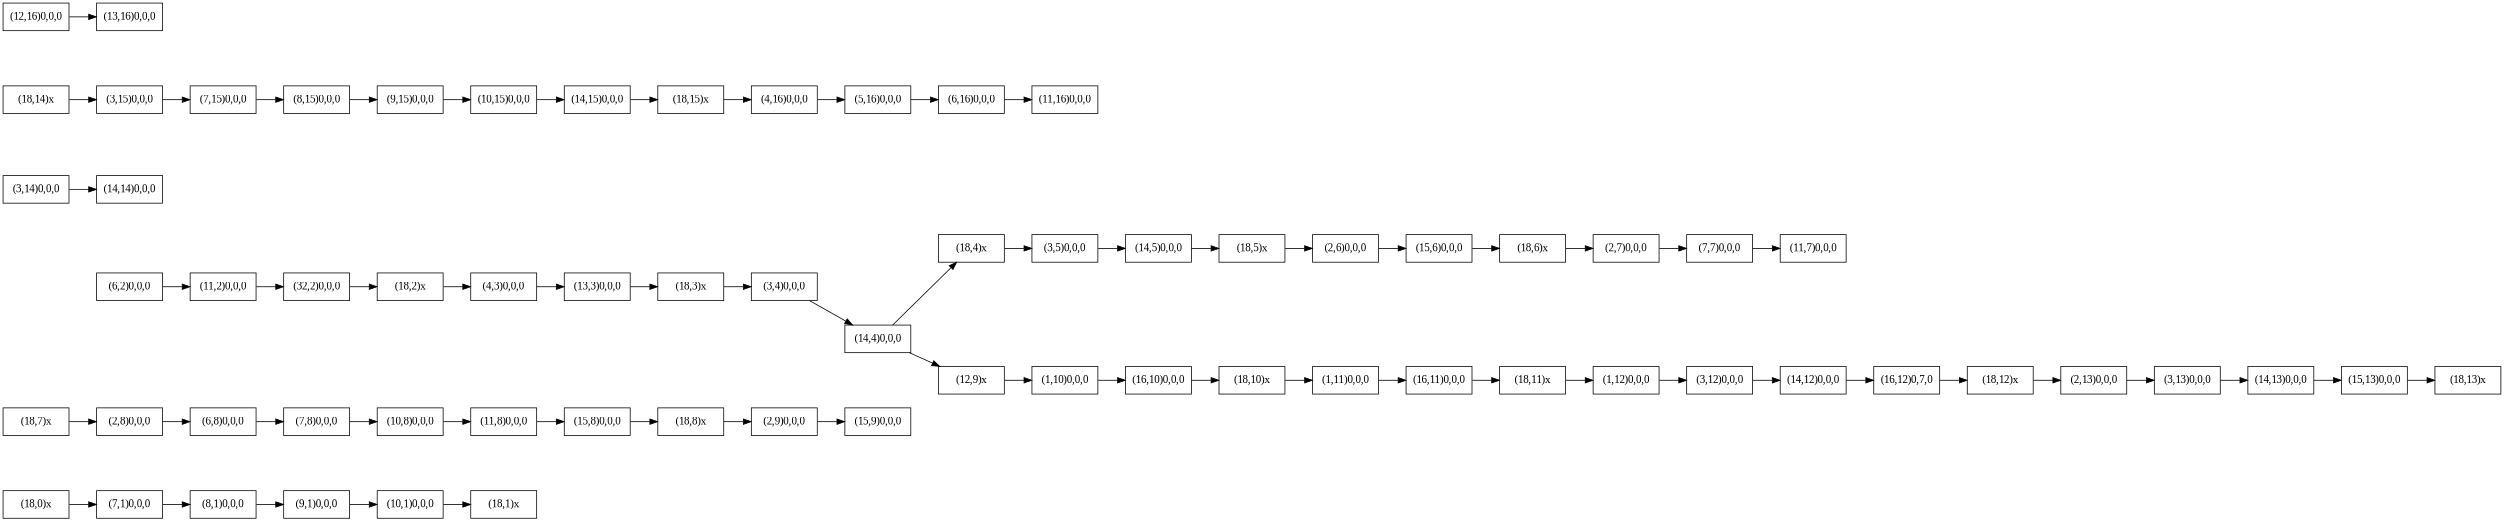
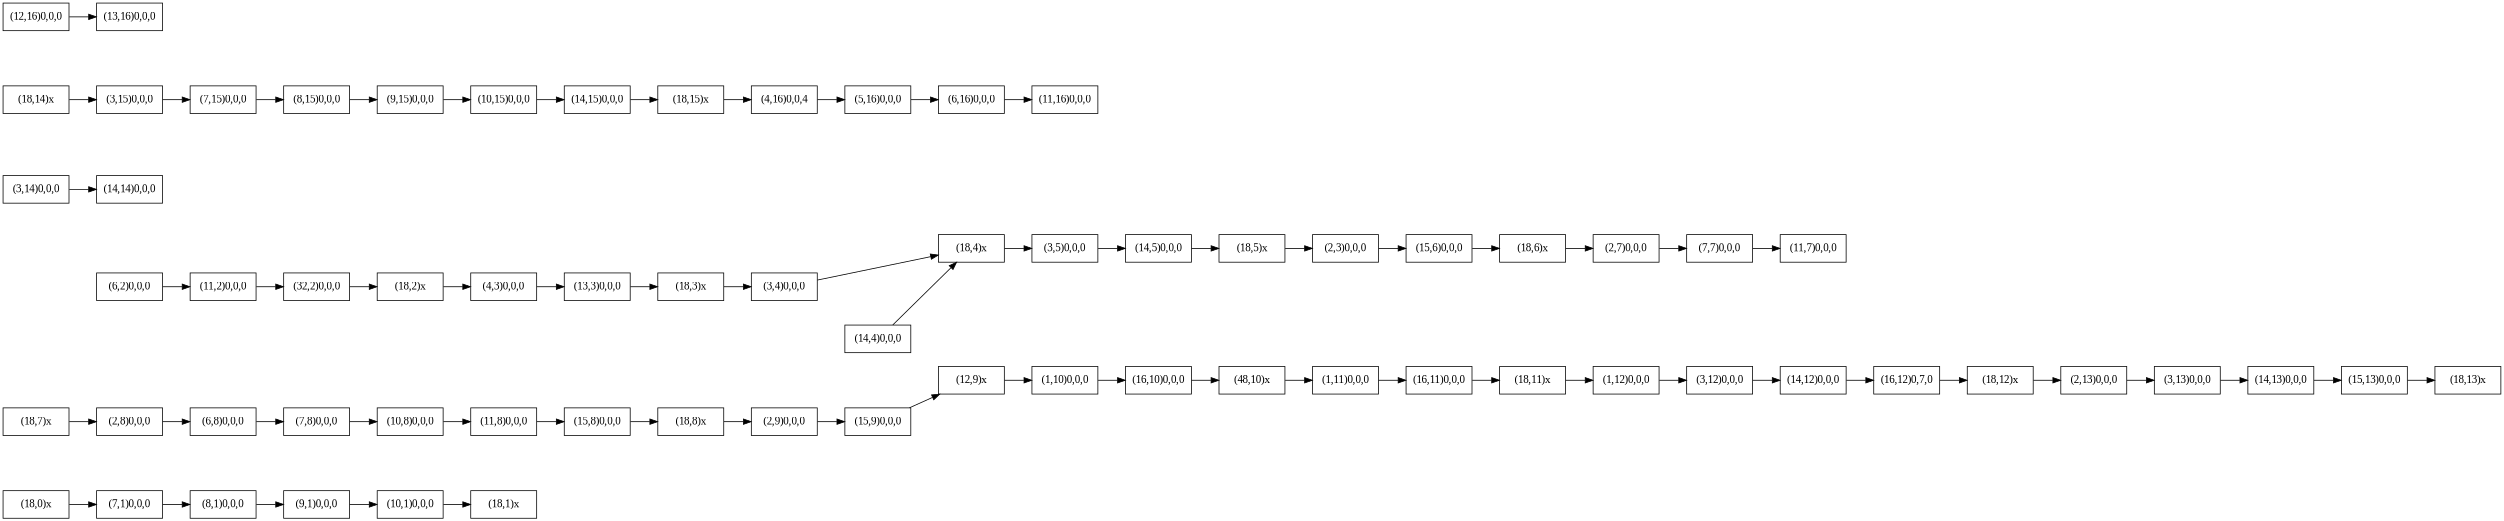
  digraph {
    fontname="Liberation Serif"
    nodesep=1
    rankdir=LR
    node [fontname="Liberation Serif" shape=rectangle]
    edge [fontname="Liberation Serif"]
    n1 [height=0.5 label="(18,0)x" width=1.2]
    n2 [height=0.5 label="(7,1)0,0,0" width=1.2]
    n3 [height=0.5 label="(8,1)0,0,0" width=1.2]
    n4 [height=0.5 label="(9,1)0,0,0" width=1.2]
    n5 [height=0.5 label="(10,1)0,0,0" width=1.2]
    n6 [height=0.5 label="(18,1)x" width=1.2]
    n7 [height=0.5 label="(6,2)0,0,0" width=1.2]
    n8 [height=0.5 label="(11,2)0,0,0" width=1.2]
    n9 [height=0.5 label="(32,2)0,0,0" width=1.2]
    n10 [height=0.5 label="(18,2)x" width=1.2]
    n11 [height=0.5 label="(4,3)0,0,0" width=1.2]
    n12 [height=0.5 label="(13,3)0,0,0" width=1.2]
    n13 [height=0.5 label="(18,3)x" width=1.2]
    n14 [height=0.5 label="(3,4)0,0,0" width=1.2]
    n15 [height=0.5 label="(14,4)0,0,0" width=1.2]
    n16 [height=0.5 label="(18,4)x" width=1.2]
    n17 [height=0.5 label="(3,5)0,0,0" width=1.2]
    n18 [height=0.5 label="(14,5)0,0,0" width=1.2]
    n19 [height=0.5 label="(18,5)x" width=1.2]
-   n20 [height=0.5 label="(2,6)0,0,0" width=1.2]
+   n20 [height=0.5 label="(2,3)0,0,0" width=1.2]
    n21 [height=0.5 label="(15,6)0,0,0" width=1.2]
    n22 [height=0.5 label="(18,6)x" width=1.2]
    n23 [height=0.5 label="(2,7)0,0,0" width=1.2]
    n24 [height=0.5 label="(7,7)0,0,0" width=1.2]
    n25 [height=0.5 label="(11,7)0,0,0" width=1.2]
    n26 [height=0.5 label="(18,7)x" width=1.2]
    n27 [height=0.5 label="(2,8)0,0,0" width=1.2]
    n28 [height=0.5 label="(6,8)0,0,0" width=1.2]
    n29 [height=0.5 label="(7,8)0,0,0" width=1.2]
    n30 [height=0.5 label="(10,8)0,0,0" width=1.2]
    n31 [height=0.5 label="(11,8)0,0,0" width=1.2]
    n32 [height=0.5 label="(15,8)0,0,0" width=1.2]
    n33 [height=0.5 label="(18,8)x" width=1.2]
    n34 [height=0.5 label="(2,9)0,0,0" width=1.2]
    n35 [height=0.5 label="(15,9)0,0,0" width=1.2]
    n36 [height=0.5 label="(12,9)x" width=1.2]
    n37 [height=0.5 label="(1,10)0,0,0" width=1.2]
    n38 [height=0.5 label="(16,10)0,0,0" width=1.2]
-   n39 [height=0.5 label="(18,10)x" width=1.2]
+   n39 [height=0.5 label="(48,10)x" width=1.2]
    n40 [height=0.5 label="(1,11)0,0,0" width=1.2]
    n41 [height=0.5 label="(16,11)0,0,0" width=1.2]
    n42 [height=0.5 label="(18,11)x" width=1.2]
    n43 [height=0.5 label="(1,12)0,0,0" width=1.2]
    n44 [height=0.5 label="(3,12)0,0,0" width=1.2]
    n45 [height=0.5 label="(14,12)0,0,0" width=1.2]
    n46 [height=0.5 label="(16,12)0,7,0" width=1.2]
    n47 [height=0.5 label="(18,12)x" width=1.2]
    n48 [height=0.5 label="(2,13)0,0,0" width=1.2]
    n49 [height=0.5 label="(3,13)0,0,0" width=1.2]
    n50 [height=0.5 label="(14,13)0,0,0" width=1.2]
    n51 [height=0.5 label="(15,13)0,0,0" width=1.2]
    n52 [height=0.5 label="(18,13)x" width=1.2]
    n53 [height=0.5 label="(3,14)0,0,0" width=1.2]
    n54 [height=0.5 label="(14,14)0,0,0" width=1.2]
    n55 [height=0.5 label="(18,14)x" width=1.2]
    n56 [height=0.5 label="(3,15)0,0,0" width=1.2]
    n57 [height=0.5 label="(7,15)0,0,0" width=1.2]
    n58 [height=0.5 label="(8,15)0,0,0" width=1.2]
    n59 [height=0.5 label="(9,15)0,0,0" width=1.2]
    n60 [height=0.5 label="(10,15)0,0,0" width=1.2]
    n61 [height=0.5 label="(14,15)0,0,0" width=1.2]
    n62 [height=0.5 label="(18,15)x" width=1.2]
-   n63 [height=0.5 label="(4,16)0,0,0" width=1.2]
+   n63 [height=0.5 label="(4,16)0,0,4" width=1.2]
    n64 [height=0.5 label="(5,16)0,0,0" width=1.2]
    n65 [height=0.5 label="(6,16)0,0,0" width=1.2]
    n66 [height=0.5 label="(11,16)0,0,0" width=1.2]
    n67 [height=0.5 label="(12,16)0,0,0" width=1.2]
    n68 [height=0.5 label="(13,16)0,0,0" width=1.2]
    n1 -> n2
    n2 -> n3
    n3 -> n4
    n4 -> n5
    n5 -> n6
    n7 -> n8
    n8 -> n9
    n9 -> n10
    n10 -> n11
    n11 -> n12
    n12 -> n13
    n13 -> n14
-   n14 -> n15
+   n14 -> n16
    n15 -> n16
    n16 -> n17
    n17 -> n18
    n18 -> n19
    n19 -> n20
    n20 -> n21
    n21 -> n22
    n22 -> n23
    n23 -> n24
    n24 -> n25
    n26 -> n27
    n27 -> n28
    n28 -> n29
    n29 -> n30
    n30 -> n31
    n31 -> n32
    n32 -> n33
    n33 -> n34
    n34 -> n35
-   n15 -> n36
+   n35 -> n36
    n36 -> n37
    n37 -> n38
    n38 -> n39
    n39 -> n40
    n40 -> n41
    n41 -> n42
    n42 -> n43
    n43 -> n44
    n44 -> n45
    n45 -> n46
    n46 -> n47
    n47 -> n48
    n48 -> n49
    n49 -> n50
    n50 -> n51
    n51 -> n52
    n53 -> n54
    n55 -> n56
    n56 -> n57
    n57 -> n58
    n58 -> n59
    n59 -> n60
    n60 -> n61
    n61 -> n62
    n62 -> n63
    n63 -> n64
    n64 -> n65
    n65 -> n66
    n67 -> n68
  }
